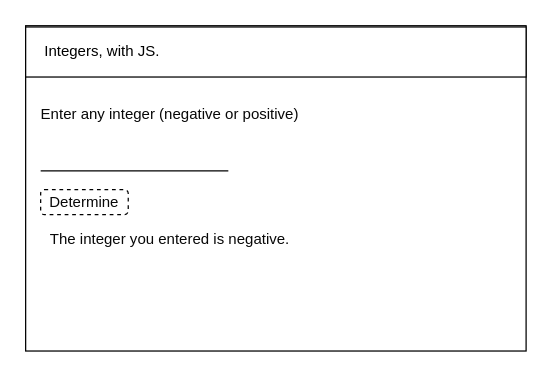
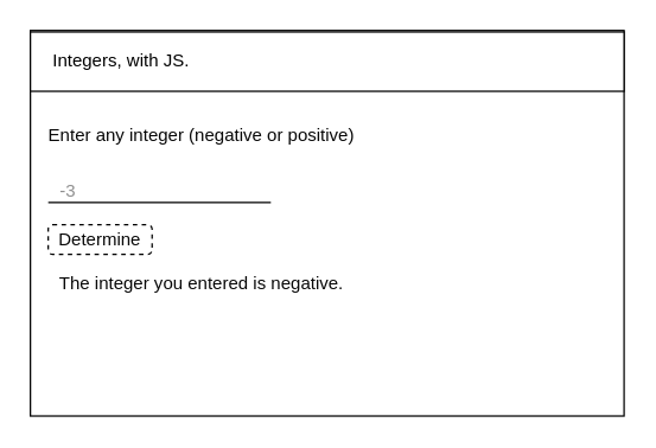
  <mxCell id="0" />
  <mxCell id="1" parent="0" />
  <mxCell id="2" value="" style="rounded=0;whiteSpace=wrap;html=1;" parent="1" vertex="1"><mxGeometry x="20" y="20" width="400" height="260" as="geometry" /></mxCell>
  <mxCell id="3" value="&amp;nbsp; &amp;nbsp; Integers, with JS." style="rounded=0;whiteSpace=wrap;html=1;align=left;" parent="1" vertex="1"><mxGeometry x="20" y="21" width="400" height="40" as="geometry" /></mxCell>
  <mxCell id="4" value="" style="line;strokeWidth=1;direction=south;html=1;rotation=90;" parent="1" vertex="1"><mxGeometry x="102" y="61" width="10" height="150" as="geometry" /></mxCell>
+ <mxCell id="5" value="-3" style="text;html=1;align=center;verticalAlign=middle;resizable=0;points=[];autosize=1;strokeColor=none;fillColor=none;fontColor=#8F8F8F;" parent="1" vertex="1"><mxGeometry x="30" y="119" width="30" height="20" as="geometry" /></mxCell>
  <mxCell id="6" value="&lt;font color=&quot;#080808&quot;&gt;Enter any integer (negative or positive)&lt;/font&gt;" style="text;html=1;align=center;verticalAlign=middle;resizable=0;points=[];autosize=1;strokeColor=none;fillColor=none;fontColor=#BFBFBF;" vertex="1" parent="1"><mxGeometry x="20" y="81" width="230" height="20" as="geometry" /></mxCell>
  <mxCell id="7" value="Determine" style="rounded=1;whiteSpace=wrap;html=1;fontColor=#080808;strokeWidth=1;dashed=1;" vertex="1" parent="1"><mxGeometry x="32" y="151" width="70" height="20" as="geometry" /></mxCell>
  <mxCell id="8" value="The integer you entered is negative." style="text;html=1;align=center;verticalAlign=middle;resizable=0;points=[];autosize=1;strokeColor=none;fillColor=none;fontColor=#080808;" vertex="1" parent="1"><mxGeometry x="30" y="181" width="210" height="20" as="geometry" /></mxCell>
